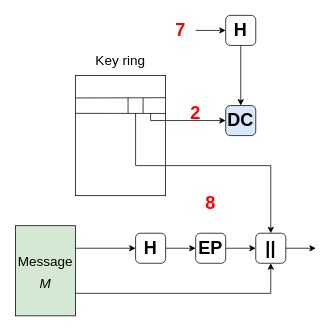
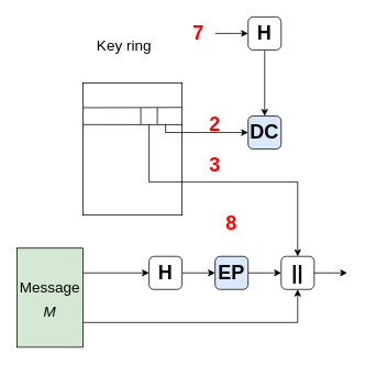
  <mxCell id="0" />
  <mxCell id="1" parent="0" />
  <mxCell id="2" style="edgeStyle=none;rounded=0;html=1;entryX=0.5;entryY=0;entryDx=0;entryDy=0;fontSize=18;" parent="1" source="3" target="4" edge="1"><mxGeometry relative="1" as="geometry" /></mxCell>
  <mxCell id="3" value="&lt;font style=&quot;font-size: 24px;&quot;&gt;&lt;b&gt;H&lt;/b&gt;&lt;/font&gt;" style="rounded=1;whiteSpace=wrap;html=1;" parent="1" vertex="1"><mxGeometry x="300" y="20" width="40" height="40" as="geometry" /></mxCell>
  <mxCell id="4" value="&lt;font style=&quot;font-size: 24px;&quot;&gt;&lt;b&gt;DC&lt;/b&gt;&lt;/font&gt;" style="rounded=1;whiteSpace=wrap;html=1;fillColor=#dae8fc;" parent="1" vertex="1"><mxGeometry x="300" y="140" width="40" height="40" as="geometry" /></mxCell>
  <mxCell id="5" value="" style="rounded=0;whiteSpace=wrap;html=1;fontSize=24;" parent="1" vertex="1"><mxGeometry x="100" y="100" width="120" height="160" as="geometry" /></mxCell>
  <mxCell id="6" value="" style="endArrow=none;html=1;fontSize=24;exitX=0;exitY=0.315;exitDx=0;exitDy=0;entryX=1.004;entryY=0.316;entryDx=0;entryDy=0;exitPerimeter=0;entryPerimeter=0;" parent="1" source="5" target="5" edge="1"><mxGeometry width="50" height="50" relative="1" as="geometry"><mxPoint x="180" y="80" as="sourcePoint" /><mxPoint x="230" y="30" as="targetPoint" /></mxGeometry></mxCell>
  <mxCell id="7" value="" style="endArrow=none;html=1;fontSize=24;exitX=0.002;exitY=0.187;exitDx=0;exitDy=0;exitPerimeter=0;entryX=0.998;entryY=0.185;entryDx=0;entryDy=0;entryPerimeter=0;" parent="1" source="5" target="5" edge="1"><mxGeometry width="50" height="50" relative="1" as="geometry"><mxPoint x="150" y="80" as="sourcePoint" /><mxPoint x="200" y="30" as="targetPoint" /></mxGeometry></mxCell>
  <mxCell id="8" value="" style="endArrow=none;html=1;fontSize=24;" parent="1" edge="1"><mxGeometry width="50" height="50" relative="1" as="geometry"><mxPoint x="170" y="150" as="sourcePoint" /><mxPoint x="170" y="130" as="targetPoint" /></mxGeometry></mxCell>
  <mxCell id="9" value="" style="endArrow=none;html=1;fontSize=24;" parent="1" edge="1"><mxGeometry width="50" height="50" relative="1" as="geometry"><mxPoint x="190" y="150" as="sourcePoint" /><mxPoint x="190" y="130" as="targetPoint" /></mxGeometry></mxCell>
  <mxCell id="10" value="" style="endArrow=classic;html=1;fontSize=24;entryX=0;entryY=0.5;entryDx=0;entryDy=0;rounded=0;" parent="1" target="4" edge="1"><mxGeometry width="50" height="50" relative="1" as="geometry"><mxPoint x="200" y="150" as="sourcePoint" /><mxPoint x="310" y="80" as="targetPoint" /><Array as="points"><mxPoint x="200" y="160" /></Array></mxGeometry></mxCell>
  <mxCell id="11" style="edgeStyle=none;rounded=0;html=1;entryX=0;entryY=0.5;entryDx=0;entryDy=0;fontSize=18;" parent="1" source="12" target="15" edge="1"><mxGeometry relative="1" as="geometry" /></mxCell>
- <mxCell id="12" value="&lt;font style=&quot;font-size: 24px;&quot;&gt;&lt;b&gt;EP&lt;/b&gt;&lt;/font&gt;" style="rounded=1;whiteSpace=wrap;html=1;" parent="1" vertex="1"><mxGeometry x="260" y="310" width="40" height="40" as="geometry" /></mxCell>
+ <mxCell id="12" value="&lt;font style=&quot;font-size: 24px;&quot;&gt;&lt;b&gt;EP&lt;/b&gt;&lt;/font&gt;" style="rounded=1;whiteSpace=wrap;html=1;fillColor=#dae8fc;" parent="1" vertex="1"><mxGeometry x="260" y="310" width="40" height="40" as="geometry" /></mxCell>
  <mxCell id="13" style="edgeStyle=none;rounded=0;html=1;entryX=0;entryY=0.5;entryDx=0;entryDy=0;fontSize=18;" parent="1" source="14" target="12" edge="1"><mxGeometry relative="1" as="geometry" /></mxCell>
  <mxCell id="14" value="&lt;font style=&quot;font-size: 24px;&quot;&gt;&lt;b&gt;H&lt;/b&gt;&lt;/font&gt;" style="rounded=1;whiteSpace=wrap;html=1;" parent="1" vertex="1"><mxGeometry x="180" y="310" width="40" height="40" as="geometry" /></mxCell>
  <mxCell id="15" value="&lt;font style=&quot;font-size: 24px;&quot;&gt;&lt;b&gt;||&lt;/b&gt;&lt;/font&gt;" style="rounded=1;whiteSpace=wrap;html=1;" parent="1" vertex="1"><mxGeometry x="340" y="310" width="40" height="40" as="geometry" /></mxCell>
  <mxCell id="16" style="edgeStyle=none;rounded=0;html=1;entryX=0;entryY=0.5;entryDx=0;entryDy=0;fontSize=18;exitX=1;exitY=0.25;exitDx=0;exitDy=0;" parent="1" source="18" target="14" edge="1"><mxGeometry relative="1" as="geometry" /></mxCell>
  <mxCell id="17" style="edgeStyle=none;rounded=0;html=1;exitX=1;exitY=0.75;exitDx=0;exitDy=0;entryX=0.5;entryY=1;entryDx=0;entryDy=0;fontSize=18;" parent="1" source="18" target="15" edge="1"><mxGeometry relative="1" as="geometry"><Array as="points"><mxPoint x="360" y="390" /></Array></mxGeometry></mxCell>
  <mxCell id="18" value="&lt;font style=&quot;font-size: 18px;&quot;&gt;Message&lt;br&gt;&lt;i&gt;M&lt;/i&gt;&lt;/font&gt;" style="rounded=0;whiteSpace=wrap;html=1;fontSize=24;fillColor=#d5e8d4;" parent="1" vertex="1"><mxGeometry x="20" y="300" width="80" height="120" as="geometry" /></mxCell>
  <mxCell id="19" value="" style="endArrow=classic;html=1;rounded=0;fontSize=18;entryX=0;entryY=0.5;entryDx=0;entryDy=0;" parent="1" target="3" edge="1"><mxGeometry width="50" height="50" relative="1" as="geometry"><mxPoint x="260" y="40" as="sourcePoint" /><mxPoint x="280" y="10" as="targetPoint" /></mxGeometry></mxCell>
  <mxCell id="20" value="" style="endArrow=classic;html=1;rounded=0;fontSize=18;entryX=0.5;entryY=0;entryDx=0;entryDy=0;" parent="1" target="15" edge="1"><mxGeometry width="50" height="50" relative="1" as="geometry"><mxPoint x="180" y="150" as="sourcePoint" /><mxPoint x="420" y="210" as="targetPoint" /><Array as="points"><mxPoint x="180" y="220" /><mxPoint x="360" y="220" /></Array></mxGeometry></mxCell>
  <mxCell id="21" value="&lt;font color=&quot;#ff0000&quot; style=&quot;font-size: 24px;&quot;&gt;&lt;b&gt;7&lt;/b&gt;&lt;/font&gt;" style="text;html=1;strokeColor=none;fillColor=none;align=center;verticalAlign=middle;whiteSpace=wrap;rounded=0;fontSize=18;" parent="1" vertex="1"><mxGeometry x="220" y="20" width="40" height="40" as="geometry" /></mxCell>
  <mxCell id="22" value="&lt;font color=&quot;#ff0000&quot; style=&quot;font-size: 24px;&quot;&gt;&lt;b&gt;2&lt;/b&gt;&lt;/font&gt;" style="text;html=1;strokeColor=none;fillColor=none;align=center;verticalAlign=middle;whiteSpace=wrap;rounded=0;fontSize=18;" parent="1" vertex="1"><mxGeometry x="240" y="130" width="40" height="40" as="geometry" /></mxCell>
+ <mxCell id="23" value="&lt;font color=&quot;#ff0000&quot; style=&quot;font-size: 24px;&quot;&gt;&lt;b&gt;3&lt;/b&gt;&lt;/font&gt;" style="text;html=1;strokeColor=none;fillColor=none;align=center;verticalAlign=middle;whiteSpace=wrap;rounded=0;fontSize=18;" parent="1" vertex="1"><mxGeometry x="240" y="180" width="40" height="40" as="geometry" /></mxCell>
  <mxCell id="24" value="&lt;font color=&quot;#ff0000&quot; style=&quot;font-size: 24px;&quot;&gt;&lt;b&gt;8&lt;/b&gt;&lt;/font&gt;" style="text;html=1;strokeColor=none;fillColor=none;align=center;verticalAlign=middle;whiteSpace=wrap;rounded=0;fontSize=18;" parent="1" vertex="1"><mxGeometry x="260" y="250" width="40" height="40" as="geometry" /></mxCell>
- <mxCell id="25" value="&lt;font style=&quot;font-size: 18px;&quot;&gt;Key ring&lt;/font&gt;" style="text;html=1;strokeColor=none;fillColor=none;align=center;verticalAlign=middle;whiteSpace=wrap;rounded=0;" vertex="1" parent="1"><mxGeometry x="100" y="60" width="120" height="40" as="geometry" /></mxCell>
+ <mxCell id="25" value="&lt;font style=&quot;font-size: 18px;&quot;&gt;Key ring&lt;/font&gt;" style="text;html=1;strokeColor=none;fillColor=none;align=center;verticalAlign=middle;whiteSpace=wrap;rounded=0;" vertex="1" parent="1"><mxGeometry x="90" y="35" width="120" height="40" as="geometry" /></mxCell>
  <mxCell id="26" value="" style="endArrow=classic;html=1;fontSize=18;exitX=1;exitY=0.5;exitDx=0;exitDy=0;" edge="1" parent="1" source="15"><mxGeometry width="50" height="50" relative="1" as="geometry"><mxPoint x="430" y="290" as="sourcePoint" /><mxPoint x="420" y="330" as="targetPoint" /></mxGeometry></mxCell>
